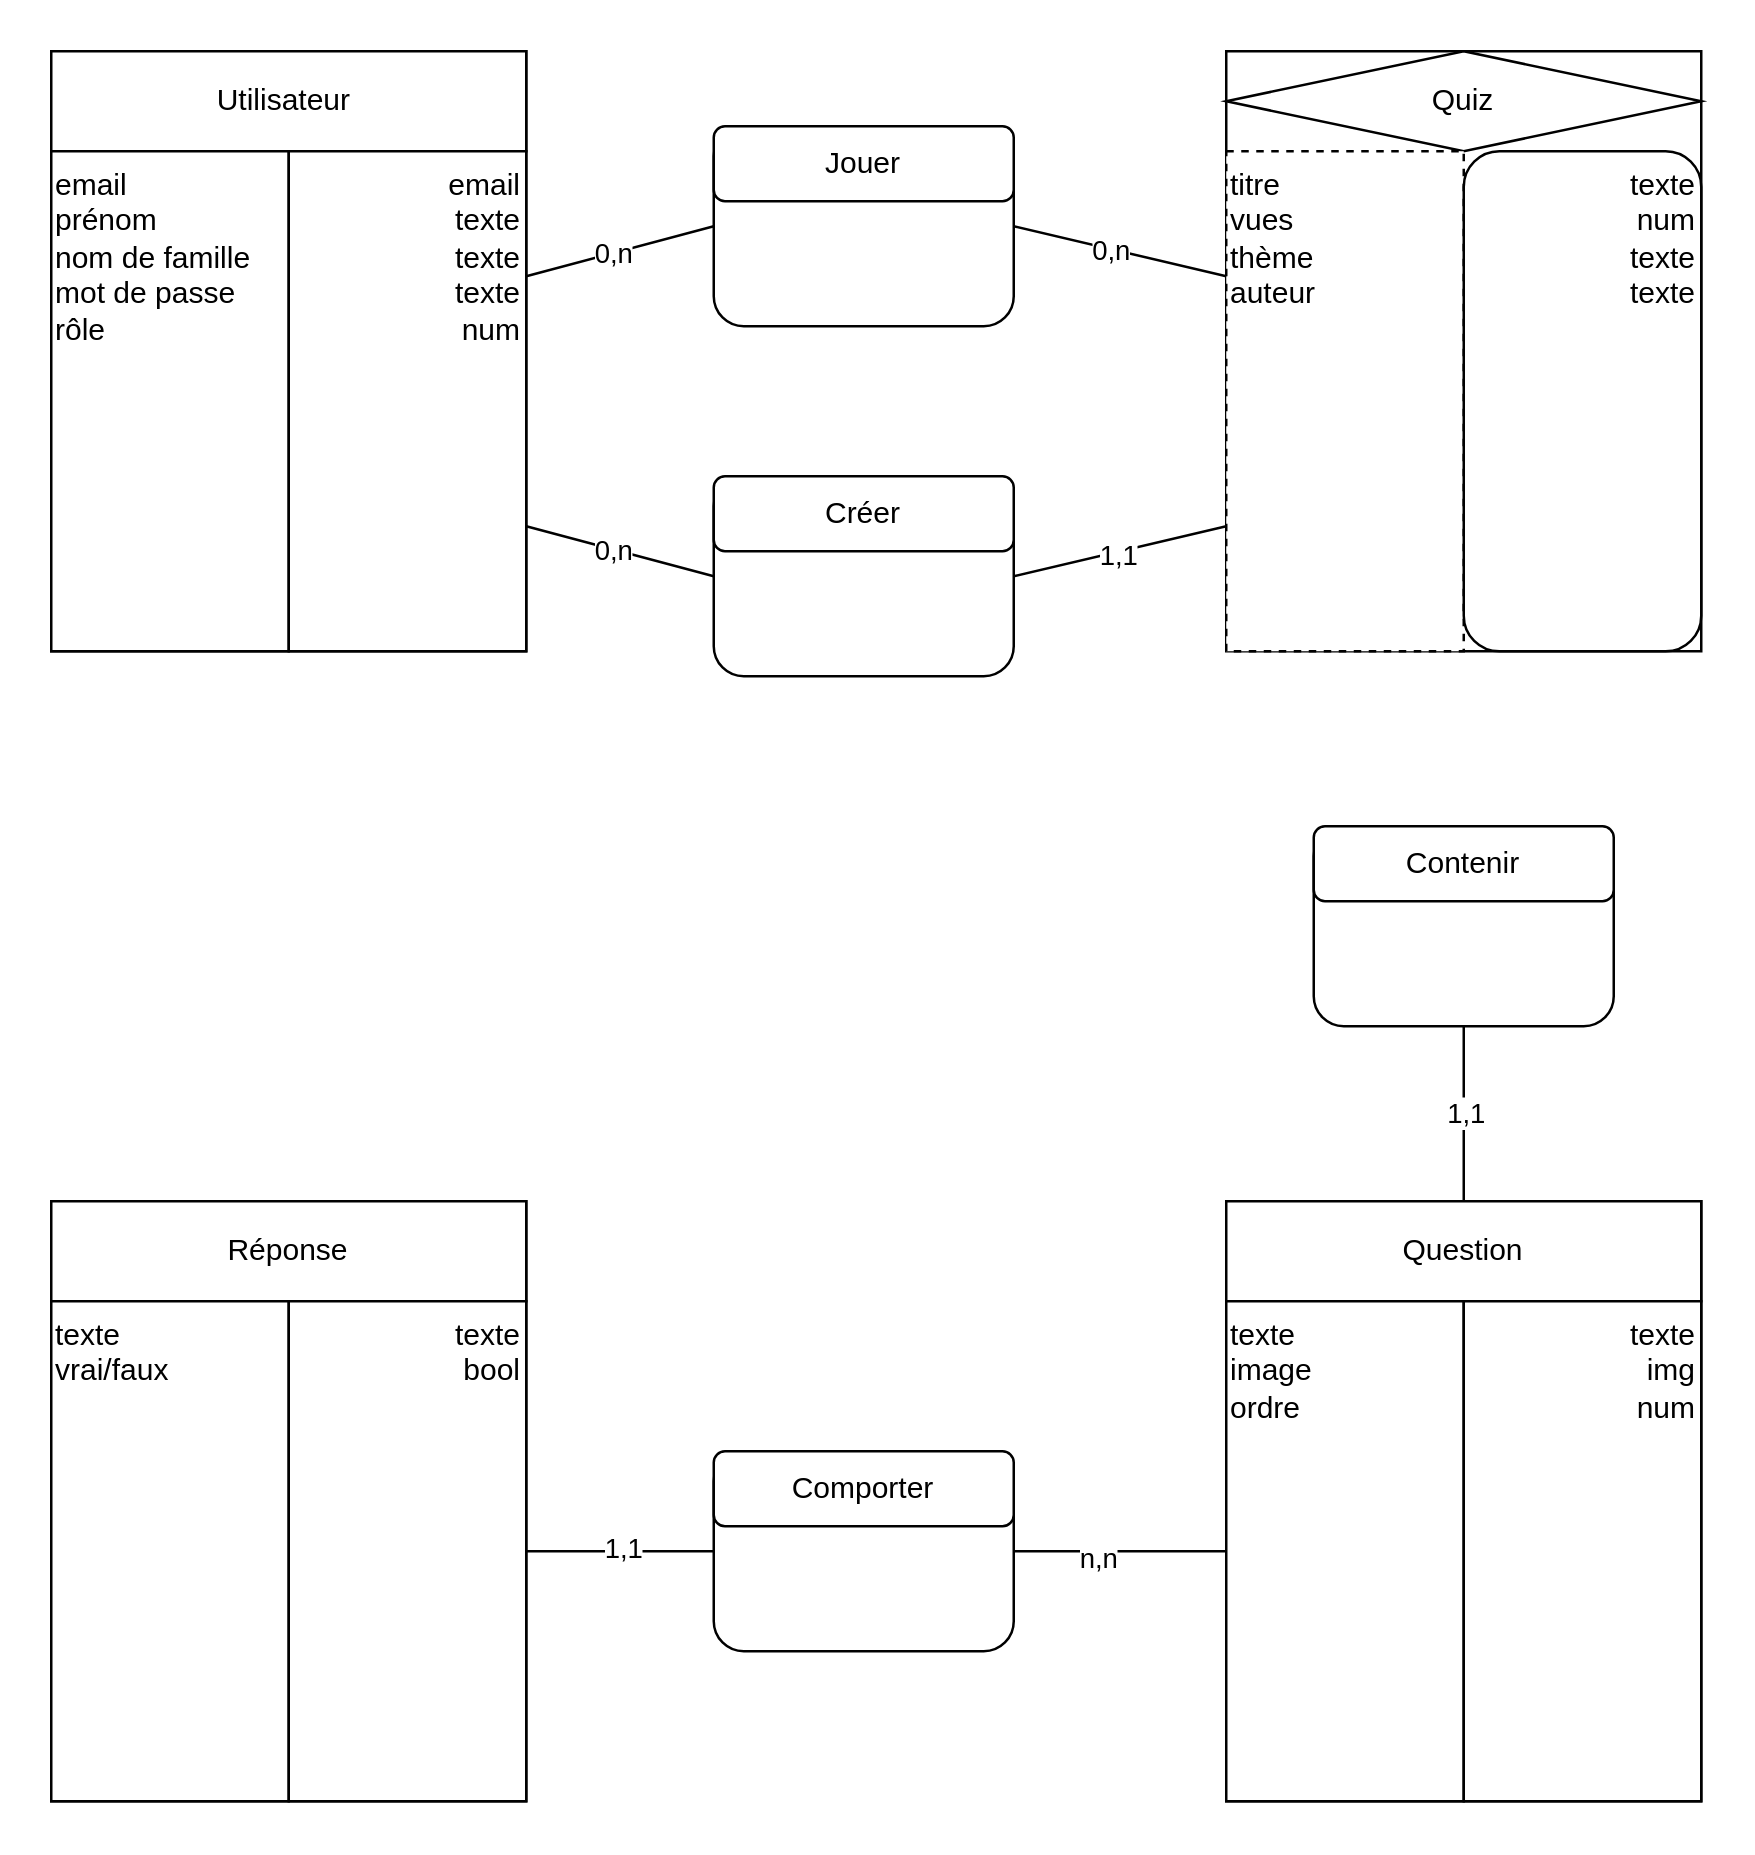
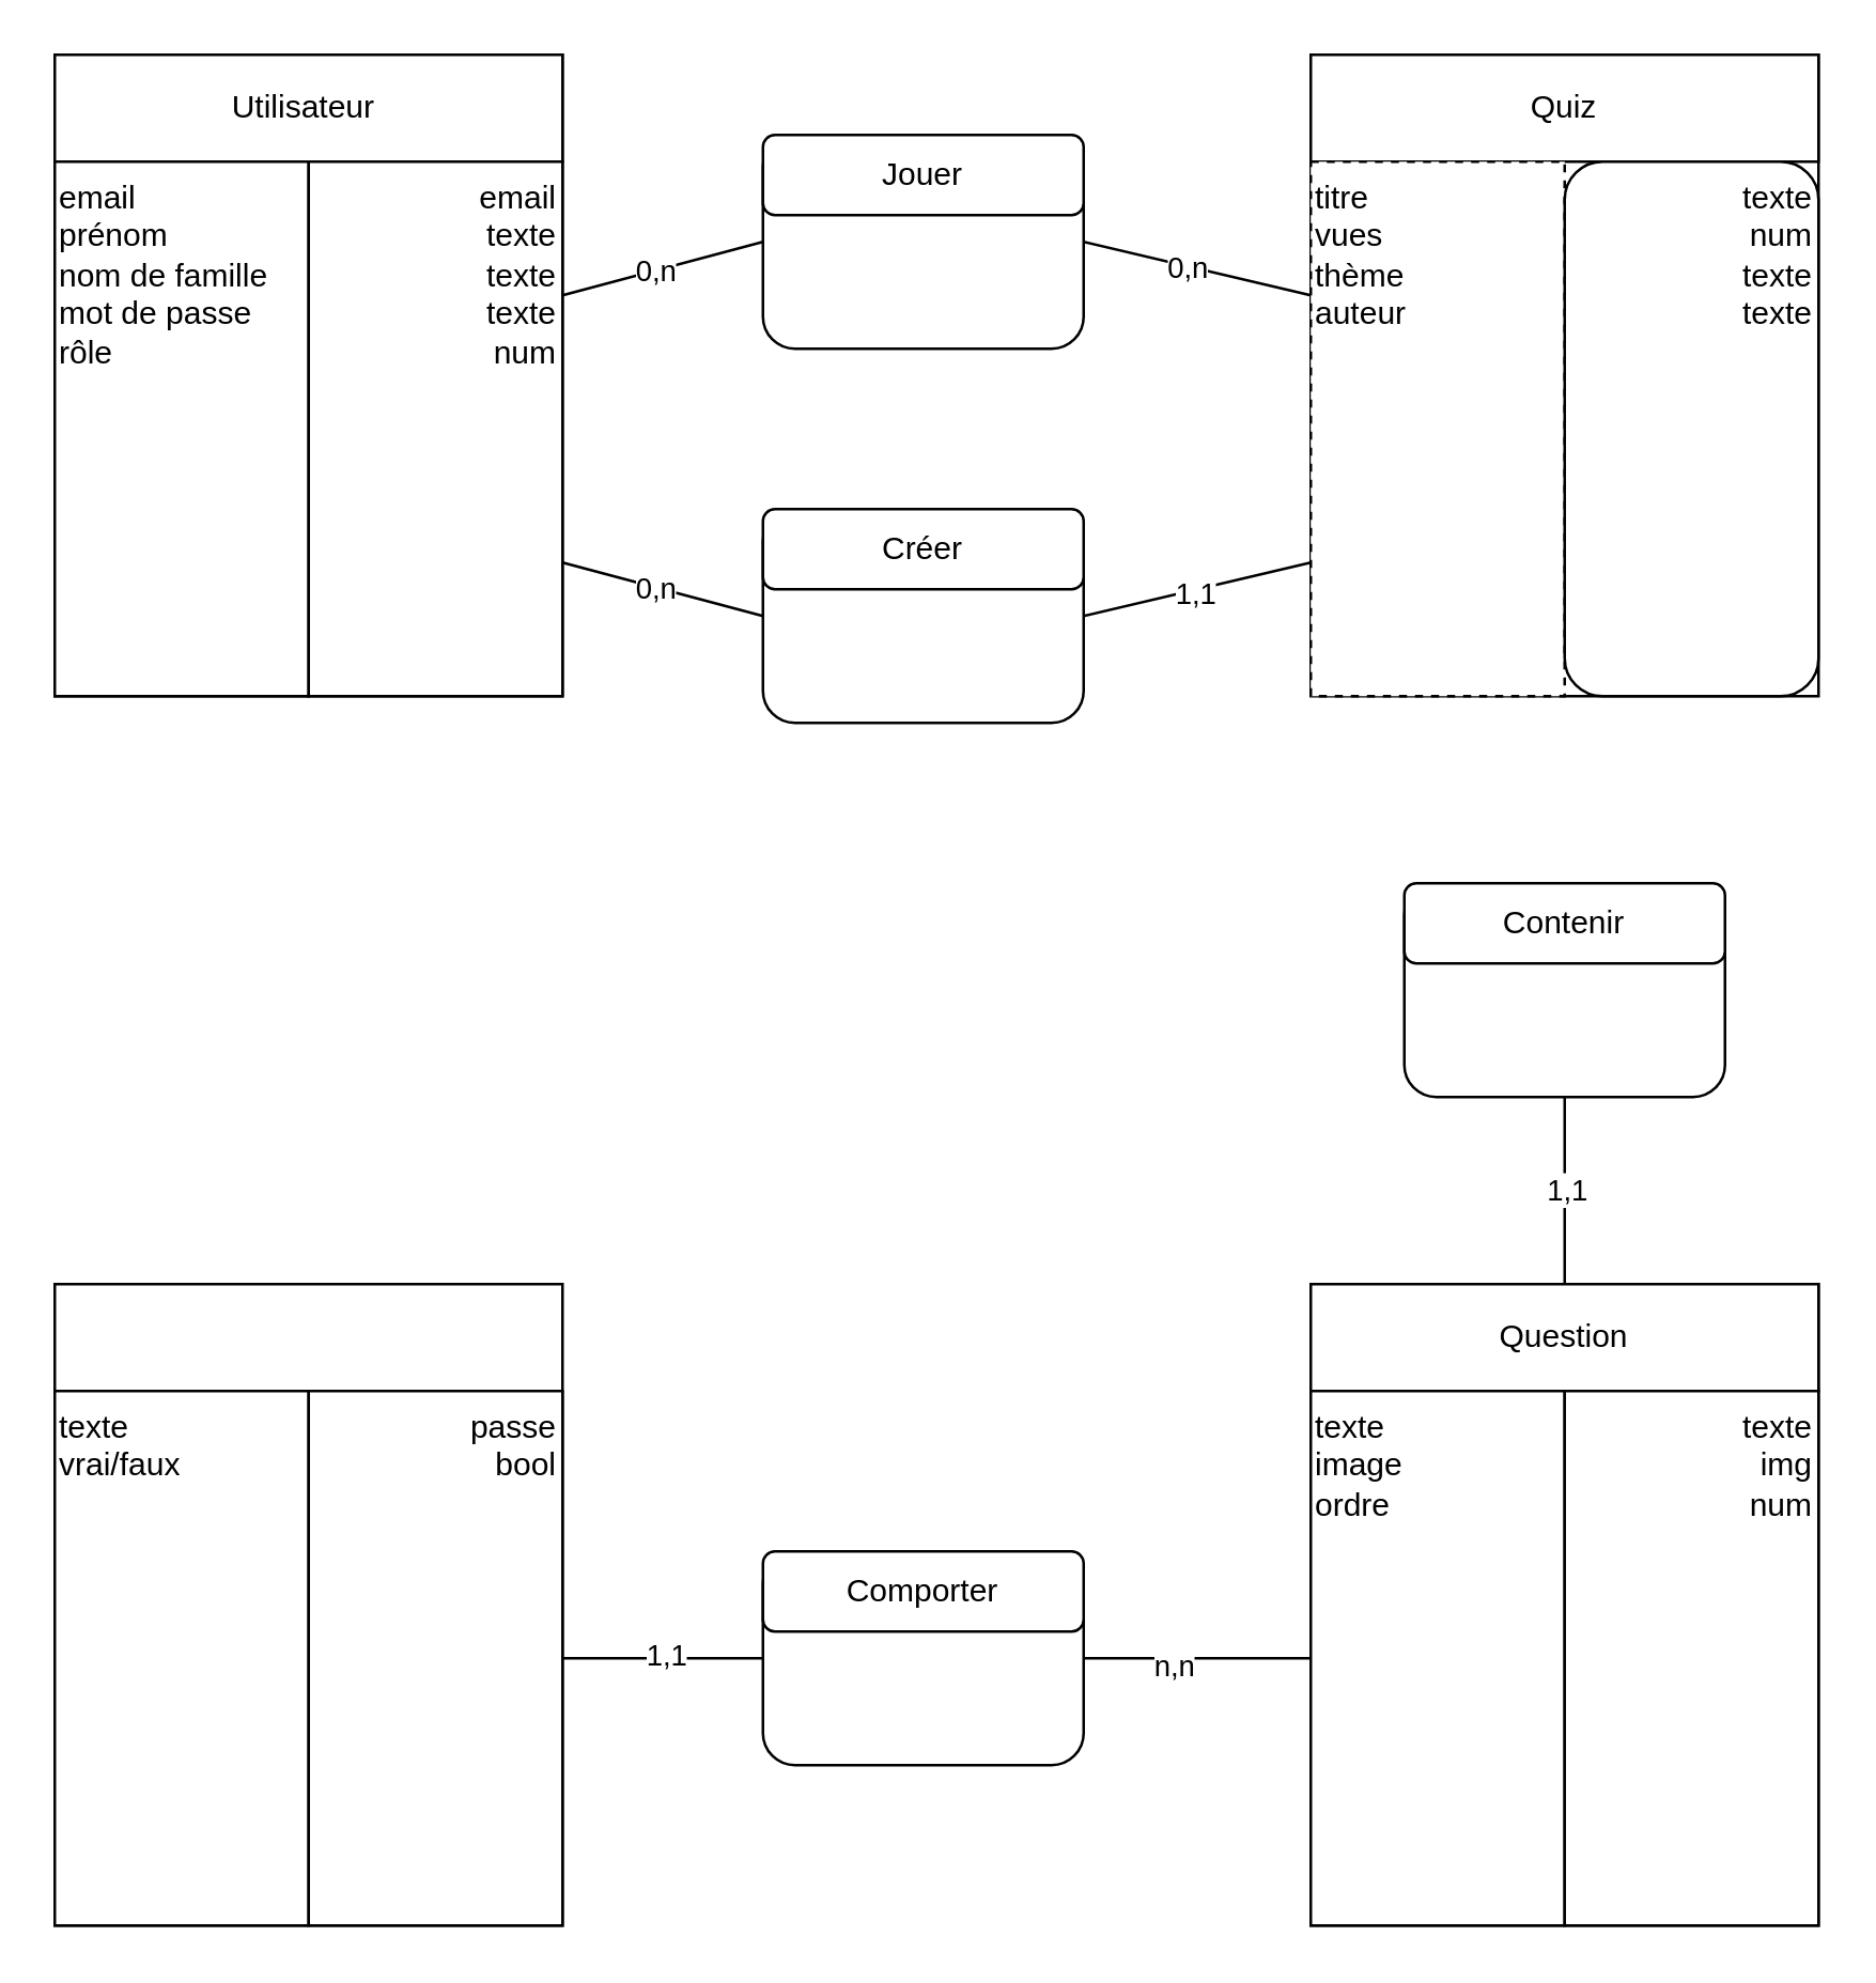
  <mxCell id="0" />
  <mxCell id="1" parent="0" />
  <mxCell id="2" value="" style="group" vertex="1" connectable="0" parent="1"><mxGeometry x="20" y="20" width="190" height="240" as="geometry" /></mxCell>
  <mxCell id="3" value="" style="rounded=0;whiteSpace=wrap;html=1;" vertex="1" parent="2"><mxGeometry width="190" height="240" as="geometry" /></mxCell>
  <mxCell id="4" value="Utilisateur&amp;nbsp;" style="rounded=0;whiteSpace=wrap;html=1;" vertex="1" parent="2"><mxGeometry width="190" height="40" as="geometry" /></mxCell>
  <mxCell id="5" value="email&lt;div&gt;prénom&lt;/div&gt;&lt;div&gt;nom de famille&lt;/div&gt;&lt;div&gt;mot de passe&lt;/div&gt;&lt;div&gt;rôle&lt;/div&gt;" style="rounded=0;whiteSpace=wrap;html=1;align=left;verticalAlign=top;" vertex="1" parent="2"><mxGeometry y="40" width="95" height="200" as="geometry" /></mxCell>
  <mxCell id="6" value="email&lt;div&gt;texte&lt;/div&gt;&lt;div&gt;texte&lt;/div&gt;&lt;div&gt;texte&lt;/div&gt;&lt;div&gt;num&lt;/div&gt;" style="rounded=0;whiteSpace=wrap;html=1;verticalAlign=top;align=right;" vertex="1" parent="2"><mxGeometry x="95" y="40" width="95" height="200" as="geometry" /></mxCell>
  <mxCell id="7" value="" style="group" vertex="1" connectable="0" parent="1"><mxGeometry x="490" y="480" width="190" height="240" as="geometry" /></mxCell>
  <mxCell id="8" value="" style="rounded=0;whiteSpace=wrap;html=1;" vertex="1" parent="7"><mxGeometry width="190.0" height="240" as="geometry" /></mxCell>
  <mxCell id="9" value="Question" style="rounded=0;whiteSpace=wrap;html=1;" vertex="1" parent="7"><mxGeometry width="190.0" height="40" as="geometry" /></mxCell>
  <mxCell id="10" value="texte&lt;div&gt;image&lt;/div&gt;&lt;div&gt;&lt;span style=&quot;background-color: initial;&quot;&gt;ordre&lt;/span&gt;&lt;/div&gt;" style="rounded=0;whiteSpace=wrap;html=1;align=left;verticalAlign=top;" vertex="1" parent="7"><mxGeometry y="40" width="95.0" height="200" as="geometry" /></mxCell>
  <mxCell id="11" value="texte&lt;div&gt;img&lt;/div&gt;&lt;div&gt;num&lt;/div&gt;" style="rounded=0;whiteSpace=wrap;html=1;verticalAlign=top;align=right;" vertex="1" parent="7"><mxGeometry x="95.0" y="40" width="95.0" height="200" as="geometry" /></mxCell>
  <mxCell id="12" value="" style="group" vertex="1" connectable="0" parent="1"><mxGeometry x="490" y="20" width="190" height="240" as="geometry" /></mxCell>
  <mxCell id="13" value="" style="rounded=0;whiteSpace=wrap;html=1;" vertex="1" parent="12"><mxGeometry width="190.0" height="240" as="geometry" /></mxCell>
- <mxCell id="14" value="Quiz" style="rhombus;whiteSpace=wrap;html=1;" vertex="1" parent="12"><mxGeometry width="190.0" height="40" as="geometry" /></mxCell>
+ <mxCell id="14" value="Quiz" style="rounded=0;whiteSpace=wrap;html=1;" vertex="1" parent="12"><mxGeometry width="190.0" height="40" as="geometry" /></mxCell>
  <mxCell id="15" value="titre&lt;div&gt;vues&lt;/div&gt;&lt;div&gt;thème&lt;/div&gt;&lt;div&gt;auteur&lt;/div&gt;&lt;div&gt;&lt;br&gt;&lt;/div&gt;" style="rounded=0;whiteSpace=wrap;html=1;align=left;verticalAlign=top;dashed=1;" vertex="1" parent="12"><mxGeometry y="40" width="95.0" height="200" as="geometry" /></mxCell>
  <mxCell id="16" value="texte&lt;div&gt;num&lt;/div&gt;&lt;div&gt;texte&lt;/div&gt;&lt;div&gt;texte&lt;/div&gt;&lt;div&gt;&lt;br&gt;&lt;/div&gt;" style="whiteSpace=wrap;html=1;verticalAlign=top;align=right;rounded=1;" vertex="1" parent="12"><mxGeometry x="95.0" y="40" width="95.0" height="200" as="geometry" /></mxCell>
  <mxCell id="17" value="" style="group" vertex="1" connectable="0" parent="1"><mxGeometry x="20" y="480" width="190" height="240" as="geometry" /></mxCell>
  <mxCell id="18" value="" style="rounded=0;whiteSpace=wrap;html=1;" vertex="1" parent="17"><mxGeometry width="190.0" height="240" as="geometry" /></mxCell>
- <mxCell id="19" value="Réponse" style="rounded=0;whiteSpace=wrap;html=1;" vertex="1" parent="17"><mxGeometry width="190.0" height="40" as="geometry" /></mxCell>
  <mxCell id="20" value="texte&lt;div&gt;vrai/faux&lt;/div&gt;" style="rounded=0;whiteSpace=wrap;html=1;align=left;verticalAlign=top;" vertex="1" parent="17"><mxGeometry y="40" width="95.0" height="200" as="geometry" /></mxCell>
- <mxCell id="21" value="texte&lt;div&gt;bool&lt;/div&gt;" style="rounded=0;whiteSpace=wrap;html=1;verticalAlign=top;align=right;" vertex="1" parent="17"><mxGeometry x="95.0" y="40" width="95.0" height="200" as="geometry" /></mxCell>
+ <mxCell id="21" value="passe&lt;div&gt;bool&lt;/div&gt;" style="rounded=0;whiteSpace=wrap;html=1;verticalAlign=top;align=right;" vertex="1" parent="17"><mxGeometry x="95.0" y="40" width="95.0" height="200" as="geometry" /></mxCell>
  <mxCell id="22" value="" style="group" vertex="1" connectable="0" parent="1"><mxGeometry x="285" y="190" width="120" height="80" as="geometry" /></mxCell>
  <mxCell id="23" value="" style="rounded=1;whiteSpace=wrap;html=1;" vertex="1" parent="22"><mxGeometry width="120" height="80" as="geometry" /></mxCell>
  <mxCell id="24" value="Créer" style="rounded=1;whiteSpace=wrap;html=1;" vertex="1" parent="22"><mxGeometry width="120" height="30" as="geometry" /></mxCell>
  <mxCell id="25" value="" style="endArrow=none;html=1;rounded=0;exitX=1;exitY=0.75;exitDx=0;exitDy=0;entryX=0;entryY=0.5;entryDx=0;entryDy=0;" edge="1" parent="1" source="6" target="23"><mxGeometry width="50" height="50" relative="1" as="geometry"><mxPoint x="350" y="160" as="sourcePoint" /><mxPoint x="400" y="110" as="targetPoint" /></mxGeometry></mxCell>
  <mxCell id="26" value="0,n" style="edgeLabel;html=1;align=center;verticalAlign=middle;resizable=0;points=[];" vertex="1" connectable="0" parent="25"><mxGeometry x="-0.084" relative="1" as="geometry"><mxPoint as="offset" /></mxGeometry></mxCell>
  <mxCell id="27" value="" style="endArrow=none;html=1;rounded=0;exitX=1;exitY=0.5;exitDx=0;exitDy=0;entryX=0;entryY=0.75;entryDx=0;entryDy=0;" edge="1" parent="1" source="23" target="15"><mxGeometry width="50" height="50" relative="1" as="geometry"><mxPoint x="410" y="159.66" as="sourcePoint" /><mxPoint x="495" y="159.66" as="targetPoint" /></mxGeometry></mxCell>
  <mxCell id="28" value="1,1" style="edgeLabel;html=1;align=center;verticalAlign=middle;resizable=0;points=[];" vertex="1" connectable="0" parent="27"><mxGeometry x="-0.045" y="-1" relative="1" as="geometry"><mxPoint as="offset" /></mxGeometry></mxCell>
  <mxCell id="29" value="" style="group" vertex="1" connectable="0" parent="1"><mxGeometry x="525" y="330" width="120" height="80" as="geometry" /></mxCell>
  <mxCell id="30" value="" style="rounded=1;whiteSpace=wrap;html=1;" vertex="1" parent="29"><mxGeometry width="120" height="80" as="geometry" /></mxCell>
  <mxCell id="31" value="Contenir" style="rounded=1;whiteSpace=wrap;html=1;" vertex="1" parent="29"><mxGeometry width="120" height="30" as="geometry" /></mxCell>
  <mxCell id="32" value="" style="endArrow=none;html=1;rounded=0;entryX=0.5;entryY=1;entryDx=0;entryDy=0;exitX=0.5;exitY=0;exitDx=0;exitDy=0;" edge="1" parent="1" source="9" target="30"><mxGeometry width="50" height="50" relative="1" as="geometry"><mxPoint x="540" y="350" as="sourcePoint" /><mxPoint x="590" y="300" as="targetPoint" /></mxGeometry></mxCell>
  <mxCell id="33" value="1,1" style="edgeLabel;html=1;align=center;verticalAlign=middle;resizable=0;points=[];" vertex="1" connectable="0" parent="32"><mxGeometry x="0.035" relative="1" as="geometry"><mxPoint as="offset" /></mxGeometry></mxCell>
  <mxCell id="34" value="" style="group" vertex="1" connectable="0" parent="1"><mxGeometry x="285" y="580" width="120" height="80" as="geometry" /></mxCell>
  <mxCell id="35" value="" style="rounded=1;whiteSpace=wrap;html=1;" vertex="1" parent="34"><mxGeometry width="120" height="80" as="geometry" /></mxCell>
  <mxCell id="36" value="Comporter" style="rounded=1;whiteSpace=wrap;html=1;" vertex="1" parent="34"><mxGeometry width="120" height="30" as="geometry" /></mxCell>
  <mxCell id="37" value="" style="endArrow=none;html=1;rounded=0;exitX=1;exitY=0.5;exitDx=0;exitDy=0;entryX=0;entryY=0.5;entryDx=0;entryDy=0;" edge="1" parent="1" source="35" target="10"><mxGeometry width="50" height="50" relative="1" as="geometry"><mxPoint x="530" y="600" as="sourcePoint" /><mxPoint x="580" y="550" as="targetPoint" /></mxGeometry></mxCell>
  <mxCell id="38" value="n,n" style="edgeLabel;html=1;align=center;verticalAlign=middle;resizable=0;points=[];" vertex="1" connectable="0" parent="37"><mxGeometry x="-0.221" y="-2" relative="1" as="geometry"><mxPoint as="offset" /></mxGeometry></mxCell>
  <mxCell id="39" value="" style="endArrow=none;html=1;rounded=0;exitX=0;exitY=0.5;exitDx=0;exitDy=0;entryX=1;entryY=0.5;entryDx=0;entryDy=0;" edge="1" parent="1" source="35" target="21"><mxGeometry width="50" height="50" relative="1" as="geometry"><mxPoint x="440" y="630" as="sourcePoint" /><mxPoint x="510" y="630" as="targetPoint" /></mxGeometry></mxCell>
  <mxCell id="40" value="1,1" style="edgeLabel;html=1;align=center;verticalAlign=middle;resizable=0;points=[];" vertex="1" connectable="0" parent="39"><mxGeometry x="-0.025" y="-2" relative="1" as="geometry"><mxPoint as="offset" /></mxGeometry></mxCell>
  <mxCell id="41" value="" style="group" vertex="1" connectable="0" parent="1"><mxGeometry x="285" y="50" width="120" height="80" as="geometry" /></mxCell>
  <mxCell id="42" value="" style="rounded=1;whiteSpace=wrap;html=1;" vertex="1" parent="41"><mxGeometry width="120" height="80" as="geometry" /></mxCell>
  <mxCell id="43" value="Jouer" style="rounded=1;whiteSpace=wrap;html=1;" vertex="1" parent="41"><mxGeometry width="120" height="30" as="geometry" /></mxCell>
  <mxCell id="44" value="" style="endArrow=none;html=1;rounded=0;entryX=0;entryY=0.5;entryDx=0;entryDy=0;exitX=1;exitY=0.25;exitDx=0;exitDy=0;" edge="1" parent="1" source="6" target="42"><mxGeometry width="50" height="50" relative="1" as="geometry"><mxPoint x="220" y="120" as="sourcePoint" /><mxPoint x="285" y="99.71" as="targetPoint" /></mxGeometry></mxCell>
  <mxCell id="45" value="0,n" style="edgeLabel;html=1;align=center;verticalAlign=middle;resizable=0;points=[];" vertex="1" connectable="0" parent="44"><mxGeometry x="-0.084" relative="1" as="geometry"><mxPoint as="offset" /></mxGeometry></mxCell>
  <mxCell id="46" value="" style="endArrow=none;html=1;rounded=0;exitX=1;exitY=0.5;exitDx=0;exitDy=0;entryX=0;entryY=0.25;entryDx=0;entryDy=0;" edge="1" parent="1" source="42" target="15"><mxGeometry width="50" height="50" relative="1" as="geometry"><mxPoint x="220" y="230" as="sourcePoint" /><mxPoint x="305" y="230" as="targetPoint" /></mxGeometry></mxCell>
  <mxCell id="47" value="0,n" style="edgeLabel;html=1;align=center;verticalAlign=middle;resizable=0;points=[];" vertex="1" connectable="0" parent="46"><mxGeometry x="-0.084" relative="1" as="geometry"><mxPoint as="offset" /></mxGeometry></mxCell>
